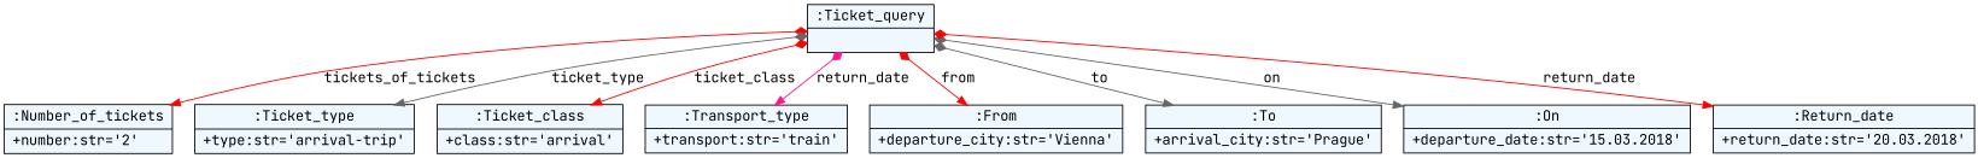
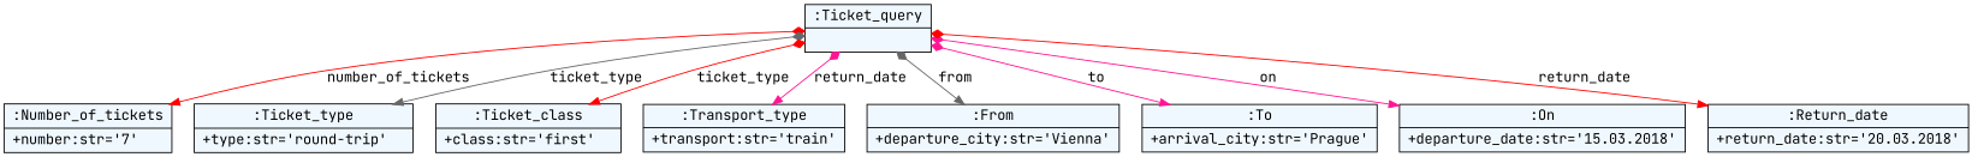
  digraph {
    fontname="JetBrains Mono"
    fontsize=8
    nodesep=0.3
    node [fillcolor=aliceblue fontname="JetBrains Mono" shape=record style=filled]
    edge [arrowtail=diamond color=red dir=both fontname="JetBrains Mono"]
    n1 [label="{:Ticket_query|}"]
-   n2 [label="{:Number_of_tickets|+number:str='2'\l}"]
-   n3 [label="{:Ticket_type|+type:str='arrival-trip'\l}"]
-   n4 [label="{:Ticket_class|+class:str='arrival'\l}"]
+   n2 [label="{:Number_of_tickets|+number:str='7'\l}"]
+   n3 [label="{:Ticket_type|+type:str='round-trip'\l}"]
+   n4 [label="{:Ticket_class|+class:str='first'\l}"]
    n5 [label="{:Transport_type|+transport:str='train'\l}"]
    n6 [label="{:From|+departure_city:str='Vienna'\l}"]
    n7 [label="{:To|+arrival_city:str='Prague'\l}"]
    n8 [label="{:On|+departure_date:str='15.03.2018'\l}"]
    n9 [label="{:Return_date|+return_date:str='20.03.2018'\l}"]
-   n1 -> n2 [label=tickets_of_tickets]
+   n1 -> n2 [label=number_of_tickets]
    n1 -> n3 [color=gray40 label=ticket_type]
-   n1 -> n4 [label=ticket_class]
+   n1 -> n4 [label=ticket_type]
    n1 -> n5 [color=deeppink label=return_date]
-   n1 -> n6 [label=from]
-   n1 -> n7 [color=gray40 label=to]
-   n1 -> n8 [color=gray40 label=on]
+   n1 -> n6 [color=gray40 label=from]
+   n1 -> n7 [color=deeppink label=to]
+   n1 -> n8 [color=deeppink label=on]
    n1 -> n9 [label=return_date]
  }
